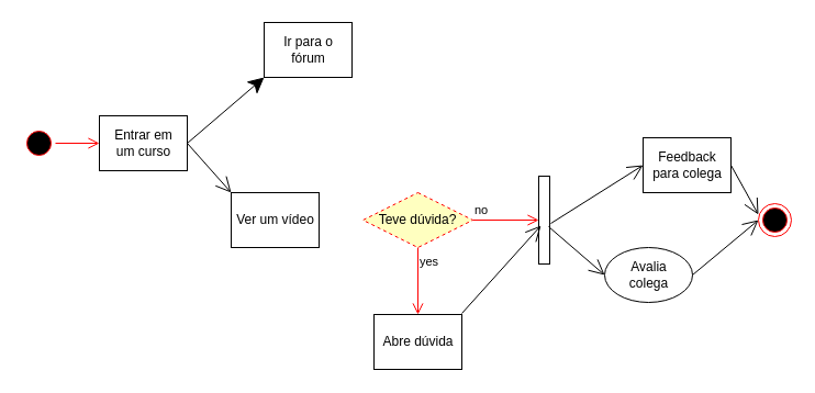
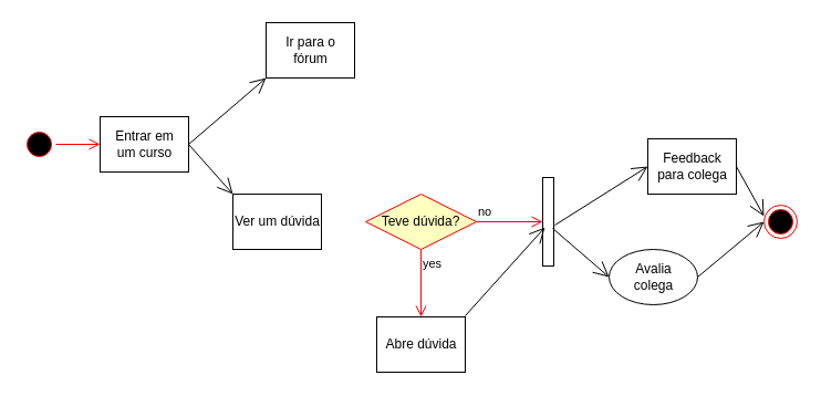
  <mxCell id="0" />
  <mxCell id="1" parent="0" />
  <mxCell id="2" value="" style="ellipse;html=1;shape=startState;fillColor=#000000;strokeColor=#ff0000;" vertex="1" parent="1"><mxGeometry x="20" y="115" width="30" height="30" as="geometry" /></mxCell>
  <mxCell id="3" value="" style="edgeStyle=orthogonalEdgeStyle;html=1;verticalAlign=bottom;endArrow=open;endSize=8;strokeColor=#ff0000;entryX=0;entryY=0.5;entryDx=0;entryDy=0;" edge="1" source="2" parent="1" target="4"><mxGeometry relative="1" as="geometry"><mxPoint x="110" y="80" as="targetPoint" /></mxGeometry></mxCell>
  <mxCell id="4" value="Entrar em&lt;br&gt;um&amp;nbsp;curso" style="html=1;" vertex="1" parent="1"><mxGeometry x="90" y="105" width="80" height="50" as="geometry" /></mxCell>
  <mxCell id="5" value="Ir para o&lt;br&gt;fórum" style="html=1;" vertex="1" parent="1"><mxGeometry x="240" y="20" width="80" height="50" as="geometry" /></mxCell>
- <mxCell id="6" value="Ver um vídeo" style="html=1;" vertex="1" parent="1"><mxGeometry x="210" y="175" width="80" height="50" as="geometry" /></mxCell>
- <mxCell id="7" value="Teve dúvida?" style="rhombus;whiteSpace=wrap;html=1;fillColor=#ffffc0;strokeColor=#ff0000;dashed=1;" vertex="1" parent="1"><mxGeometry x="330" y="175" width="100" height="50" as="geometry" /></mxCell>
+ <mxCell id="6" value="Ver um dúvida" style="html=1;" vertex="1" parent="1"><mxGeometry x="210" y="175" width="80" height="50" as="geometry" /></mxCell>
+ <mxCell id="7" value="Teve dúvida?" style="rhombus;whiteSpace=wrap;html=1;fillColor=#ffffc0;strokeColor=#ff0000;" vertex="1" parent="1"><mxGeometry x="330" y="175" width="100" height="50" as="geometry" /></mxCell>
  <mxCell id="8" value="no" style="edgeStyle=orthogonalEdgeStyle;html=1;align=left;verticalAlign=bottom;endArrow=open;endSize=8;strokeColor=#ff0000;" edge="1" source="7" parent="1" target="13"><mxGeometry x="-1" relative="1" as="geometry"><mxPoint x="525" y="199" as="targetPoint" /></mxGeometry></mxCell>
  <mxCell id="9" value="yes" style="edgeStyle=orthogonalEdgeStyle;html=1;align=left;verticalAlign=top;endArrow=open;endSize=8;strokeColor=#ff0000;entryX=0.5;entryY=0;entryDx=0;entryDy=0;entryPerimeter=0;" edge="1" source="7" parent="1" target="12"><mxGeometry x="-1" relative="1" as="geometry"><mxPoint x="370" y="285" as="targetPoint" /></mxGeometry></mxCell>
- <mxCell id="10" value="" style="endArrow=classic;endFill=1;endSize=12;html=1;exitX=1;exitY=0.5;exitDx=0;exitDy=0;entryX=0;entryY=1;entryDx=0;entryDy=0;" edge="1" parent="1" source="4" target="5"><mxGeometry width="160" relative="1" as="geometry"><mxPoint x="110" y="245" as="sourcePoint" /><mxPoint x="270" y="245" as="targetPoint" /></mxGeometry></mxCell>
+ <mxCell id="10" value="" style="endArrow=open;endFill=1;endSize=12;html=1;exitX=1;exitY=0.5;exitDx=0;exitDy=0;entryX=0;entryY=1;entryDx=0;entryDy=0;" edge="1" parent="1" source="4" target="5"><mxGeometry width="160" relative="1" as="geometry"><mxPoint x="110" y="245" as="sourcePoint" /><mxPoint x="270" y="245" as="targetPoint" /></mxGeometry></mxCell>
  <mxCell id="11" value="" style="endArrow=open;endFill=1;endSize=12;html=1;exitX=1;exitY=0.5;exitDx=0;exitDy=0;" edge="1" parent="1" source="4"><mxGeometry width="160" relative="1" as="geometry"><mxPoint x="120" y="265" as="sourcePoint" /><mxPoint x="210" y="175" as="targetPoint" /></mxGeometry></mxCell>
  <mxCell id="12" value="Abre dúvida" style="html=1;" vertex="1" parent="1"><mxGeometry x="340" y="286" width="80" height="50" as="geometry" /></mxCell>
  <mxCell id="13" value="" style="html=1;points=[];perimeter=orthogonalPerimeter;" vertex="1" parent="1"><mxGeometry x="490" y="160" width="10" height="80" as="geometry" /></mxCell>
  <mxCell id="14" value="" style="endArrow=open;endFill=1;endSize=12;html=1;entryX=0.2;entryY=0.563;entryDx=0;entryDy=0;entryPerimeter=0;" edge="1" parent="1" target="13"><mxGeometry width="160" relative="1" as="geometry"><mxPoint x="420" y="285" as="sourcePoint" /><mxPoint x="500" y="265" as="targetPoint" /></mxGeometry></mxCell>
  <mxCell id="15" value="Feedback&lt;br&gt;para colega" style="html=1;" vertex="1" parent="1"><mxGeometry x="585" y="125" width="80" height="50" as="geometry" /></mxCell>
  <mxCell id="16" value="Avalia&lt;br&gt;colega" style="ellipse;html=1;" vertex="1" parent="1"><mxGeometry x="550" y="225" width="80" height="50" as="geometry" /></mxCell>
  <mxCell id="17" value="" style="endArrow=open;endFill=1;endSize=12;html=1;entryX=0;entryY=0.5;entryDx=0;entryDy=0;exitX=1.1;exitY=0.538;exitDx=0;exitDy=0;exitPerimeter=0;" edge="1" parent="1" source="13" target="15"><mxGeometry width="160" relative="1" as="geometry"><mxPoint x="340" y="265" as="sourcePoint" /><mxPoint x="500" y="265" as="targetPoint" /></mxGeometry></mxCell>
  <mxCell id="18" value="" style="endArrow=open;endFill=1;endSize=12;html=1;entryX=0;entryY=0.5;entryDx=0;entryDy=0;exitX=0.9;exitY=0.575;exitDx=0;exitDy=0;exitPerimeter=0;" edge="1" parent="1" source="13" target="16"><mxGeometry width="160" relative="1" as="geometry"><mxPoint x="340" y="265" as="sourcePoint" /><mxPoint x="500" y="265" as="targetPoint" /></mxGeometry></mxCell>
  <mxCell id="19" value="" style="ellipse;html=1;shape=endState;fillColor=#000000;strokeColor=#ff0000;" vertex="1" parent="1"><mxGeometry x="690" y="185" width="30" height="30" as="geometry" /></mxCell>
  <mxCell id="20" value="" style="endArrow=open;endFill=1;endSize=12;html=1;entryX=0;entryY=0.5;entryDx=0;entryDy=0;exitX=1;exitY=0.5;exitDx=0;exitDy=0;" edge="1" parent="1" source="16" target="19"><mxGeometry width="160" relative="1" as="geometry"><mxPoint x="340" y="265" as="sourcePoint" /><mxPoint x="500" y="265" as="targetPoint" /></mxGeometry></mxCell>
  <mxCell id="21" value="" style="endArrow=open;endFill=1;endSize=12;html=1;exitX=1;exitY=0.5;exitDx=0;exitDy=0;" edge="1" parent="1" source="15"><mxGeometry width="160" relative="1" as="geometry"><mxPoint x="340" y="265" as="sourcePoint" /><mxPoint x="690" y="195" as="targetPoint" /></mxGeometry></mxCell>
